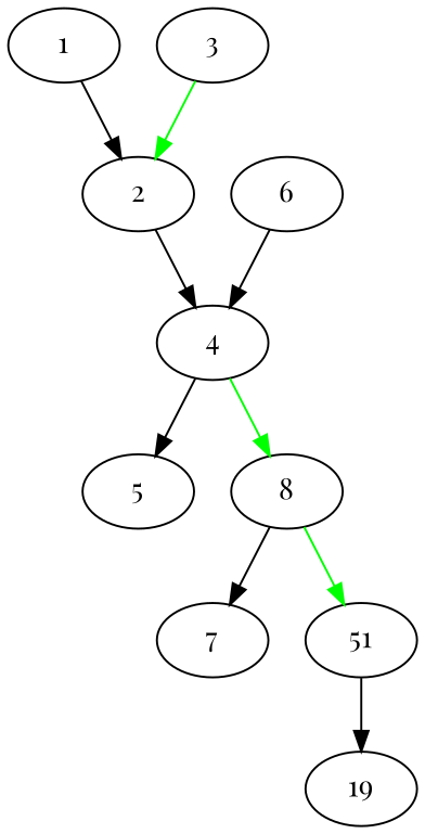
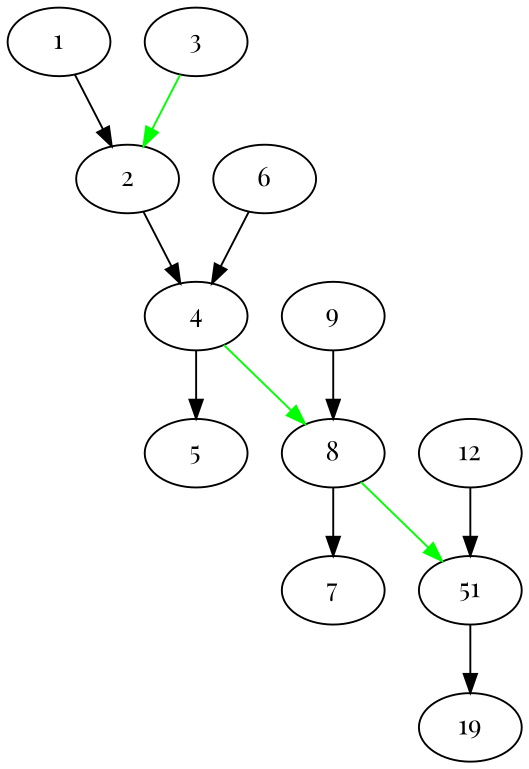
  digraph {
    fontname="Playfair Display"
    node [fontname="Playfair Display"]
    edge [color=black fontname="Playfair Display"]
    n1 [label=1]
    n2 [label=2]
    n3 [label=4]
    n4 [label=5]
    n5 [label=8]
    n6 [label=3]
    n7 [label=7]
    n8 [label=51]
    n9 [label=6]
    n10 [label=19]
+   n11 [label=9]
+   n12 [label=12]
    n1 -> n2
    n2 -> n3
    n3 -> n4
    n3 -> n5 [color=green]
    n5 -> n7
    n5 -> n8 [color=green]
    n6 -> n2 [color=green]
    n8 -> n10
    n9 -> n3
+   n11 -> n5
+   n12 -> n8
  }
